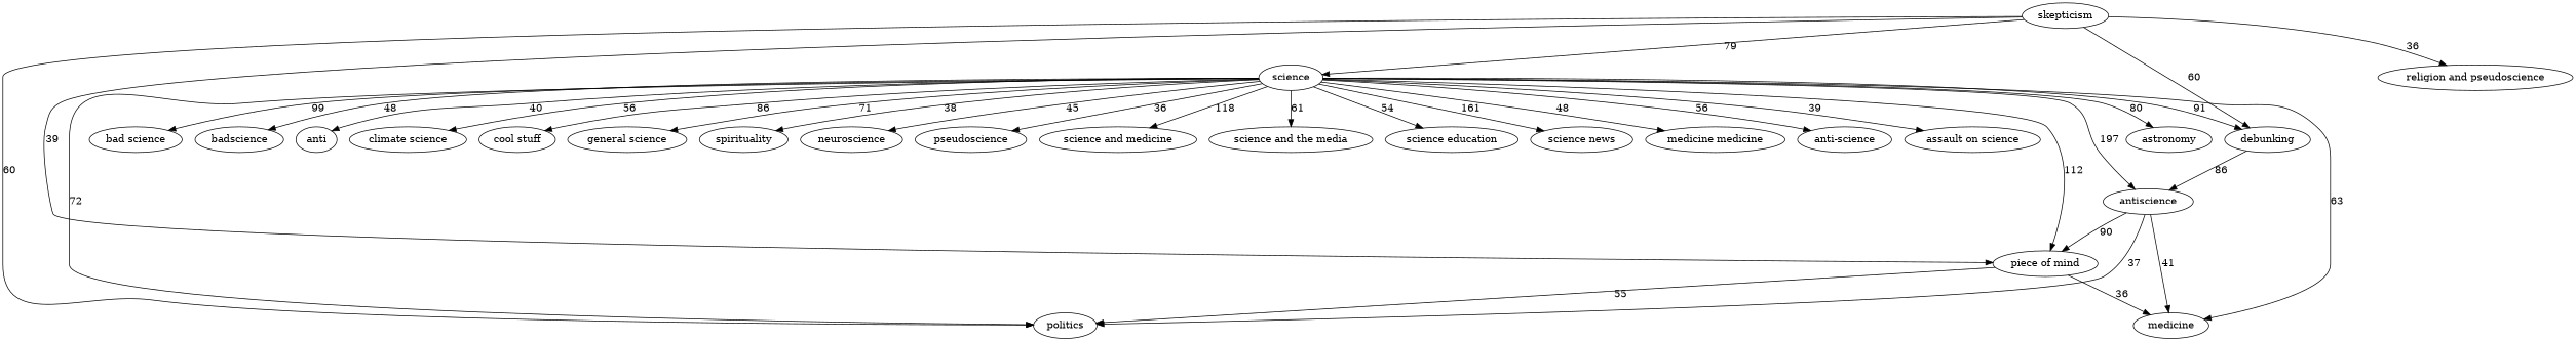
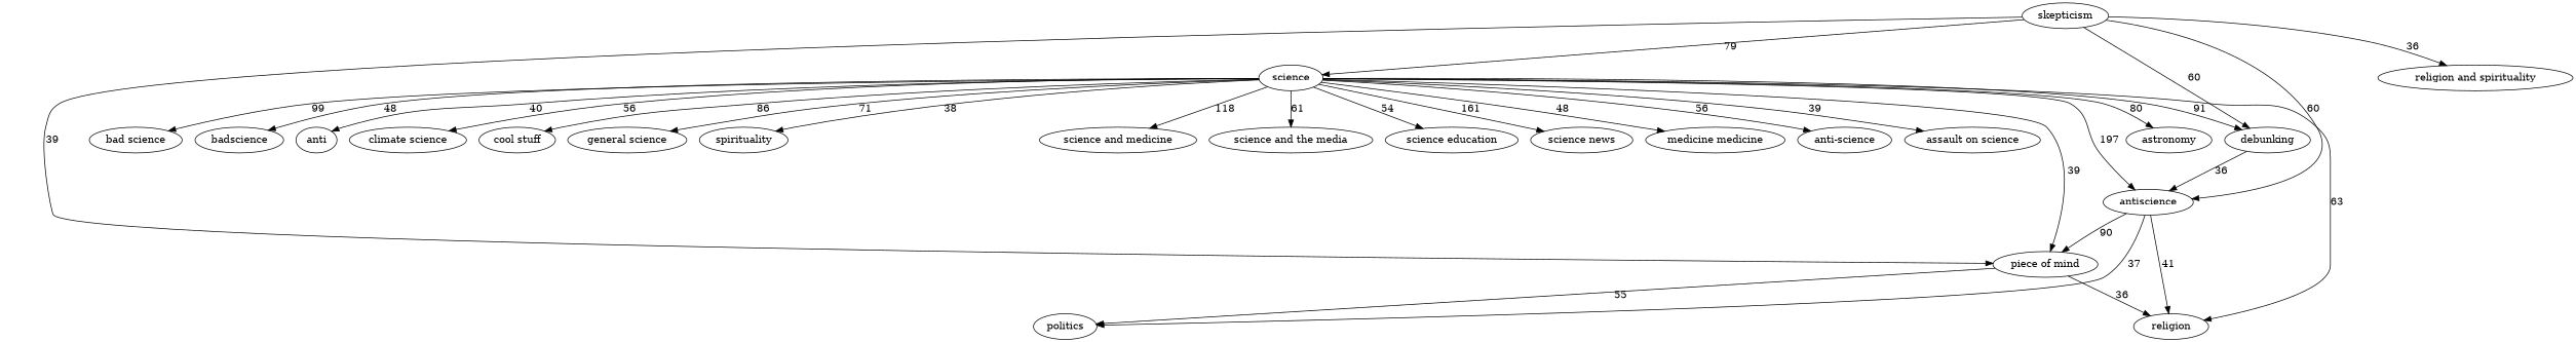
  digraph {
    rank=source
    n1 [label="medicine medicine"]
    n2 [label="anti-science"]
    n3 [label=antiscience]
    n4 [label="piece of mind"]
    n5 [label=politics]
-   n6 [label=medicine]
+   n6 [label=religion]
    n7 [label="assault on science"]
    n8 [label=astronomy]
    n9 [label="bad science"]
    n10 [label=badscience]
    n11 [label=anti]
    n12 [label="climate science"]
    n13 [label="cool stuff"]
    n14 [label=debunking]
    n15 [label="general science"]
    n16 [label=spirituality]
-   n17 [label=neuroscience]
-   n18 [label=pseudoscience]
-   n19 [label="religion and pseudoscience"]
+   n19 [label="religion and spirituality"]
    n20 [label=science]
    n21 [label="science and medicine"]
    n22 [label="science and the media"]
    n23 [label="science education"]
    n24 [label="science news"]
    n25 [label=skepticism]
    n3 -> n4 [label=90]
    n3 -> n5 [label=37]
    n3 -> n6 [label=41]
    n4 -> n5 [label=55]
    n4 -> n6 [label=36]
-   n14 -> n3 [label=86]
+   n14 -> n3 [label=36]
    n20 -> n1 [label=48]
    n20 -> n2 [label=56]
    n20 -> n3 [label=197]
-   n20 -> n4 [label=112]
-   n20 -> n5 [label=72]
+   n20 -> n4 [label=39]
    n20 -> n6 [label=63]
    n20 -> n7 [label=39]
    n20 -> n8 [label=80]
    n20 -> n9 [label=99]
    n20 -> n10 [label=48]
    n20 -> n11 [label=40]
    n20 -> n12 [label=56]
    n20 -> n13 [label=86]
    n20 -> n14 [label=91]
    n20 -> n15 [label=71]
    n20 -> n16 [label=38]
-   n20 -> n17 [label=45]
-   n20 -> n18 [label=36]
    n20 -> n21 [label=118]
    n20 -> n22 [label=61]
    n20 -> n23 [label=54]
    n20 -> n24 [label=161]
-   n25 -> n5 [label=60]
+   n25 -> n3 [label=60]
    n25 -> n4 [label=39]
    n25 -> n14 [label=60]
    n25 -> n19 [label=36]
    n25 -> n20 [label=79]
  }
